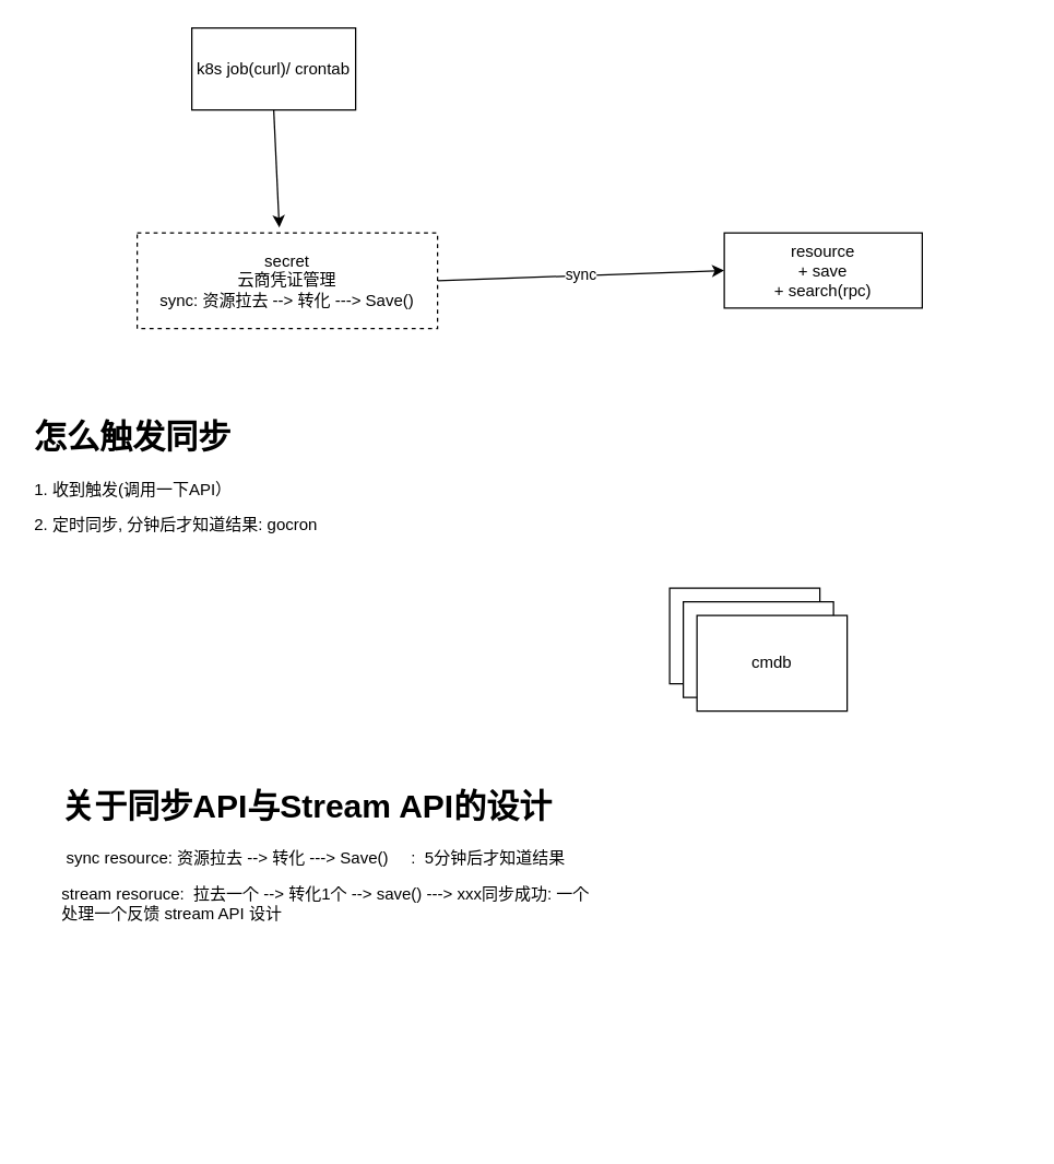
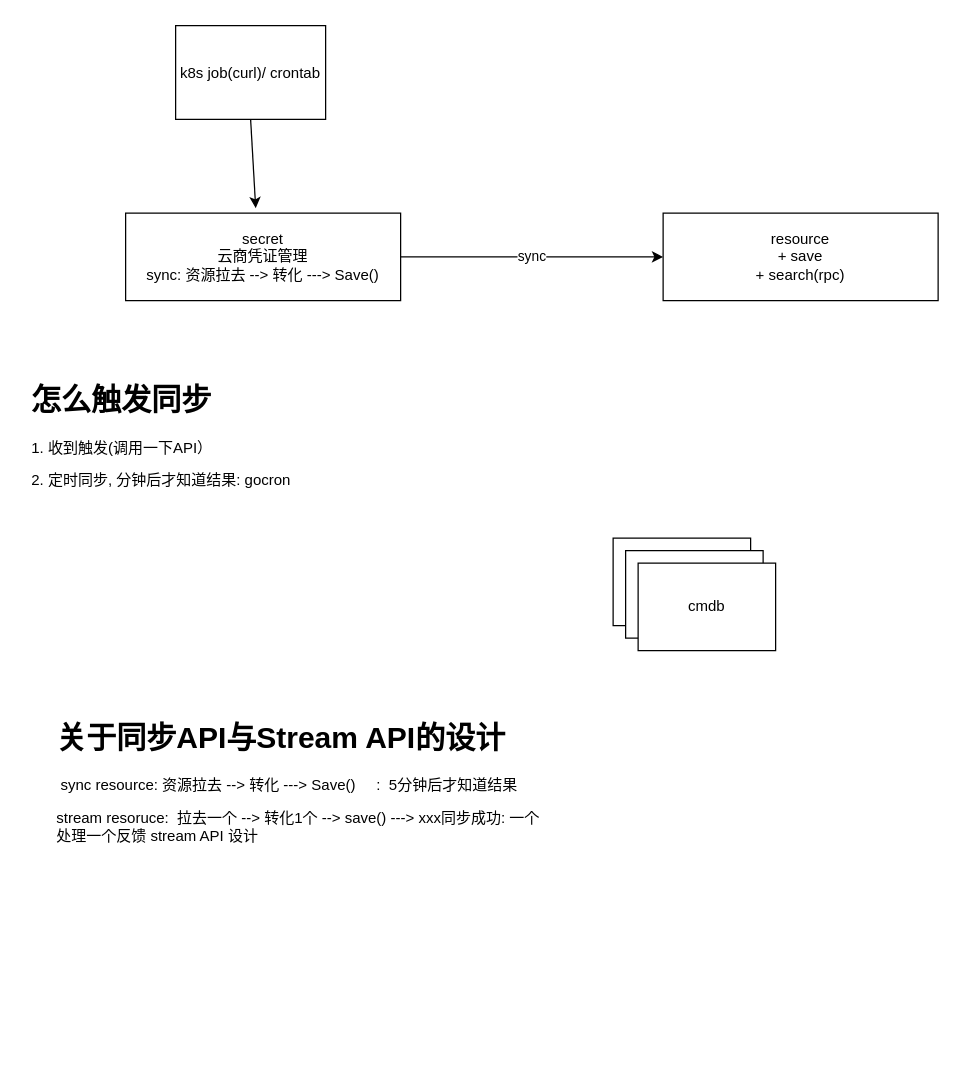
  <mxCell id="0" />
  <mxCell id="1" parent="0" />
- <mxCell id="2" value="resource&lt;br&gt;+ save&lt;br&gt;+ search(rpc)" style="rounded=0;whiteSpace=wrap;html=1;" vertex="1" parent="1"><mxGeometry x="530" y="170" width="145" height="55" as="geometry" /></mxCell>
+ <mxCell id="2" value="resource&lt;br&gt;+ save&lt;br&gt;+ search(rpc)" style="rounded=0;whiteSpace=wrap;html=1;" vertex="1" parent="1"><mxGeometry x="530" y="170" width="220" height="70" as="geometry" /></mxCell>
  <mxCell id="3" value="sync" style="edgeStyle=none;html=1;exitX=1;exitY=0.5;exitDx=0;exitDy=0;entryX=0;entryY=0.5;entryDx=0;entryDy=0;" edge="1" parent="1" source="4" target="2"><mxGeometry relative="1" as="geometry" /></mxCell>
- <mxCell id="4" value="secret&lt;br&gt;云商凭证管理&lt;br&gt;sync: 资源拉去 --&amp;gt; 转化 ---&amp;gt; Save()" style="rounded=0;whiteSpace=wrap;html=1;dashed=1;" vertex="1" parent="1"><mxGeometry x="100" y="170" width="220" height="70" as="geometry" /></mxCell>
+ <mxCell id="4" value="secret&lt;br&gt;云商凭证管理&lt;br&gt;sync: 资源拉去 --&amp;gt; 转化 ---&amp;gt; Save()" style="rounded=0;whiteSpace=wrap;html=1;" vertex="1" parent="1"><mxGeometry x="100" y="170" width="220" height="70" as="geometry" /></mxCell>
  <mxCell id="5" value="&lt;h1&gt;怎么触发同步&lt;/h1&gt;&lt;p&gt;1. 收到触发(调用一下API）&lt;/p&gt;&lt;p&gt;2. 定时同步, 分钟后才知道结果: gocron&lt;/p&gt;" style="text;html=1;strokeColor=none;fillColor=none;spacing=5;spacingTop=-20;whiteSpace=wrap;overflow=hidden;rounded=0;" vertex="1" parent="1"><mxGeometry x="20" y="300" width="240" height="120" as="geometry" /></mxCell>
  <mxCell id="6" value="cmdb" style="rounded=0;whiteSpace=wrap;html=1;" vertex="1" parent="1"><mxGeometry x="490" y="430" width="110" height="70" as="geometry" /></mxCell>
  <mxCell id="7" value="cmdb" style="rounded=0;whiteSpace=wrap;html=1;" vertex="1" parent="1"><mxGeometry x="500" y="440" width="110" height="70" as="geometry" /></mxCell>
  <mxCell id="8" value="cmdb" style="rounded=0;whiteSpace=wrap;html=1;" vertex="1" parent="1"><mxGeometry x="510" y="450" width="110" height="70" as="geometry" /></mxCell>
  <mxCell id="9" style="edgeStyle=none;html=1;exitX=0.5;exitY=1;exitDx=0;exitDy=0;entryX=0.473;entryY=-0.057;entryDx=0;entryDy=0;entryPerimeter=0;" edge="1" parent="1" source="10" target="4"><mxGeometry relative="1" as="geometry" /></mxCell>
- <mxCell id="10" value="k8s job(curl)/ crontab" style="rounded=0;whiteSpace=wrap;html=1;" vertex="1" parent="1"><mxGeometry x="140" y="20" width="120" height="60" as="geometry" /></mxCell>
+ <mxCell id="10" value="k8s job(curl)/ crontab" style="rounded=0;whiteSpace=wrap;html=1;" vertex="1" parent="1"><mxGeometry x="140" y="20" width="120" height="75" as="geometry" /></mxCell>
  <mxCell id="11" value="&lt;h1&gt;关于同步API与Stream API的设计&lt;/h1&gt;&lt;p&gt;&lt;span style=&quot;text-align: center;&quot;&gt;&amp;nbsp;sync resource: 资源拉去 --&amp;gt; 转化 ---&amp;gt; Save()&amp;nbsp; &amp;nbsp; &amp;nbsp;:&amp;nbsp; 5分钟后才知道结果&lt;/span&gt;&lt;br&gt;&lt;/p&gt;&lt;p&gt;&lt;span style=&quot;text-align: center;&quot;&gt;stream resoruce:&amp;nbsp; 拉去一个 --&amp;gt; 转化1个 --&amp;gt; save() ---&amp;gt; xxx同步成功: 一个处理一个反馈 stream API 设计&lt;/span&gt;&lt;/p&gt;&lt;p&gt;&lt;span style=&quot;text-align: center;&quot;&gt;&lt;br&gt;&lt;/span&gt;&lt;/p&gt;&lt;p&gt;&lt;span style=&quot;text-align: center;&quot;&gt;&lt;br&gt;&lt;/span&gt;&lt;/p&gt;" style="text;html=1;strokeColor=none;fillColor=none;spacing=5;spacingTop=-20;whiteSpace=wrap;overflow=hidden;rounded=0;" vertex="1" parent="1"><mxGeometry x="40" y="570" width="400" height="260" as="geometry" /></mxCell>
